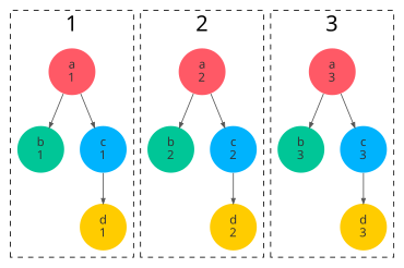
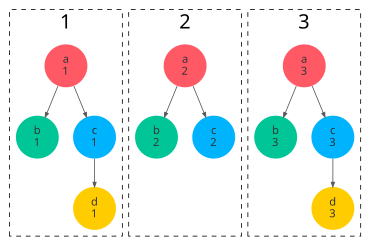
  digraph {
    fontname=sans
    fontsize=25
    style=dashed
    node [color=transparent fillcolor="#ff5966" fontcolor="#333333" fontname=sans shape=circle style=filled]
    edge [arrowsize=0.6 color="#555555"]
    n1 [label="a\n1"]
    n2 [fillcolor="#00c697" label="b\n1"]
    n3 [fillcolor="#00b3fd" label="c\n1"]
    n4 [fillcolor="#ffcc00" label="d\n1"]
    n5 [label="a\n2"]
    n6 [fillcolor="#00c697" label="b\n2"]
    n7 [fillcolor="#00b3fd" label="c\n2"]
-   n8 [fillcolor="#ffcc00" label="d\n2"]
    n9 [label="a\n3"]
    n10 [fillcolor="#00c697" label="b\n3"]
    n11 [fillcolor="#00b3fd" label="c\n3"]
    n12 [fillcolor="#ffcc00" label="d\n3"]
    subgraph cluster_1 {
      label=1
      n1
      n2
      n3
      n4
    }
    subgraph cluster_2 {
      label=2
      n5
      n6
      n7
-     n8
    }
    subgraph cluster_3 {
      label=3
      n9
      n10
      n11
      n12
    }
    n1 -> n2
    n1 -> n3
    n3 -> n4
    n5 -> n6
    n5 -> n7
-   n7 -> n8
    n9 -> n10
    n9 -> n11
    n11 -> n12
  }
